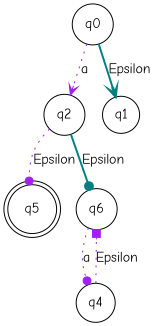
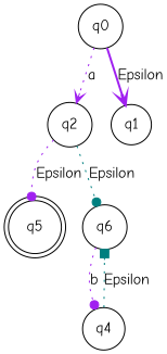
  digraph {
    fontname="Comic Neue"
    rankdir=TB
    node [fontname="Comic Neue" shape=circle]
    edge [arrowhead=dot color=purple fontname="Comic Neue" style=dotted]
    q5 [shape=doublecircle]
    q2
    n3 [label=q6]
    q4
    q0
    q1
    q2 -> q5 [label=Epsilon]
-   q2 -> n3 [color=teal label=Epsilon style=bold]
-   n3 -> q4 [label=a]
-   q4 -> n3 [arrowhead=box label=Epsilon]
+   q2 -> n3 [color=teal label=Epsilon]
+   n3 -> q4 [label=b]
+   q4 -> n3 [arrowhead=box color=teal label=Epsilon]
    q0 -> q2 [arrowhead=vee label=a]
-   q0 -> q1 [arrowhead=vee color=teal label=Epsilon style=bold]
+   q0 -> q1 [arrowhead=vee label=Epsilon style=bold]
  }
